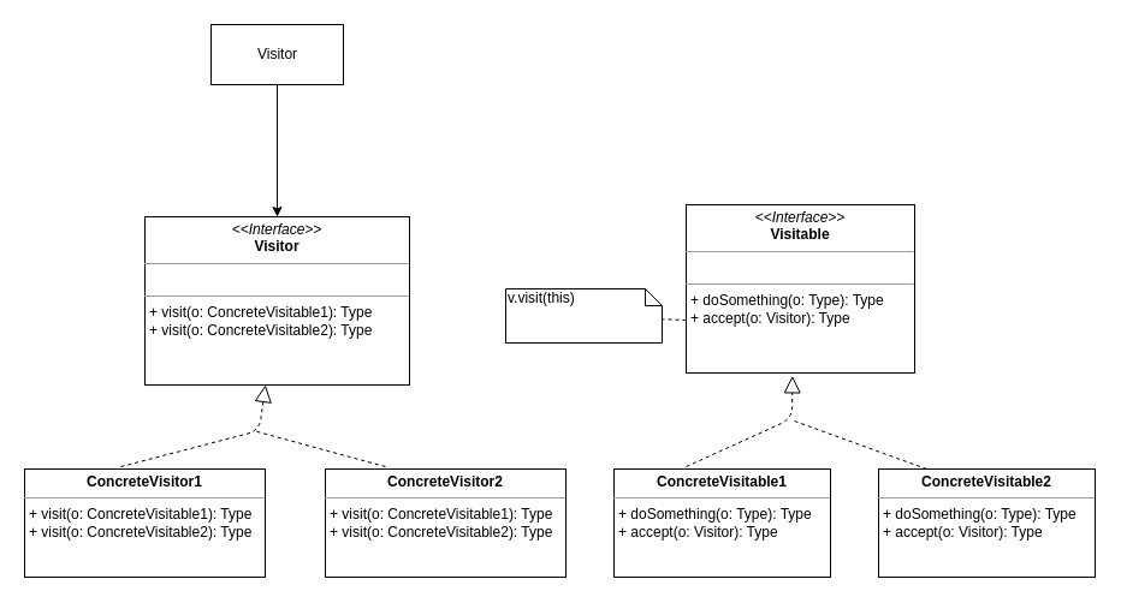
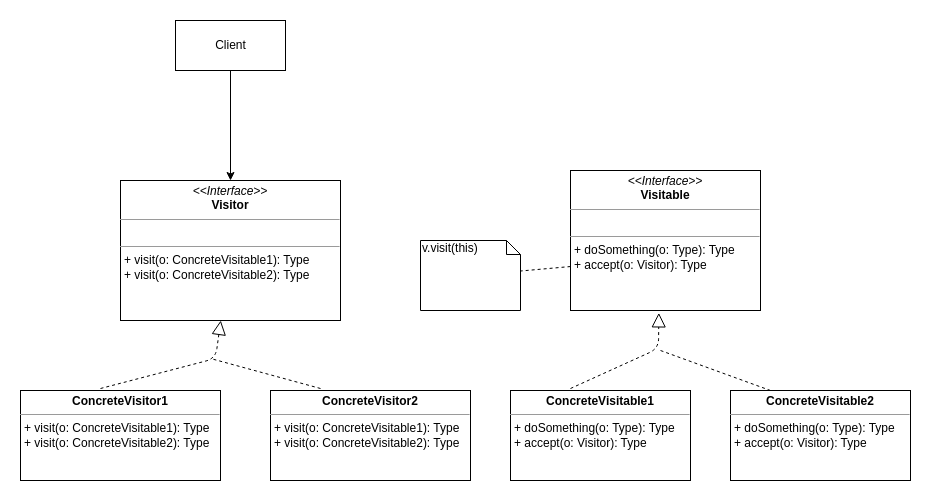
  <mxCell id="0" />
  <mxCell id="1" parent="0" />
  <mxCell id="2" value="&lt;p style=&quot;margin: 0px ; margin-top: 4px ; text-align: center&quot;&gt;&lt;i&gt;&amp;lt;&amp;lt;Interface&amp;gt;&amp;gt;&lt;/i&gt;&lt;br&gt;&lt;b&gt;Visitable&lt;/b&gt;&lt;/p&gt;&lt;hr size=&quot;1&quot;&gt;&lt;p style=&quot;margin: 0px ; margin-left: 4px&quot;&gt;&lt;br&gt;&lt;/p&gt;&lt;hr size=&quot;1&quot;&gt;&lt;p style=&quot;margin: 0px ; margin-left: 4px&quot;&gt;+ doSomething(o: Type): Type&lt;br&gt;+ accept(o: Visitor): Type&lt;/p&gt;" style="verticalAlign=top;align=left;overflow=fill;fontSize=12;fontFamily=Helvetica;html=1;" vertex="1" parent="1"><mxGeometry x="570" y="170" width="190" height="140" as="geometry" /></mxCell>
  <mxCell id="3" value="&lt;p style=&quot;margin: 0px ; margin-top: 4px ; text-align: center&quot;&gt;&lt;i&gt;&amp;lt;&amp;lt;Interface&amp;gt;&amp;gt;&lt;/i&gt;&lt;br&gt;&lt;b&gt;Visitor&lt;/b&gt;&lt;/p&gt;&lt;hr size=&quot;1&quot;&gt;&lt;p style=&quot;margin: 0px ; margin-left: 4px&quot;&gt;&lt;br&gt;&lt;/p&gt;&lt;hr size=&quot;1&quot;&gt;&lt;p style=&quot;margin: 0px ; margin-left: 4px&quot;&gt;+ visit(o:&amp;nbsp;&lt;span style=&quot;text-align: center&quot;&gt;ConcreteVisitable1&lt;/span&gt;): Type&lt;br&gt;&lt;/p&gt;&lt;p style=&quot;margin: 0px ; margin-left: 4px&quot;&gt;+ visit(o:&amp;nbsp;&lt;span style=&quot;text-align: center&quot;&gt;ConcreteVisitable2&lt;/span&gt;): Type&lt;br&gt;&lt;/p&gt;" style="verticalAlign=top;align=left;overflow=fill;fontSize=12;fontFamily=Helvetica;html=1;" vertex="1" parent="1"><mxGeometry x="120" y="180" width="220" height="140" as="geometry" /></mxCell>
  <mxCell id="4" value="&lt;p style=&quot;margin: 0px ; margin-top: 4px ; text-align: center&quot;&gt;&lt;b&gt;ConcreteVisitable2&lt;/b&gt;&lt;br&gt;&lt;/p&gt;&lt;hr size=&quot;1&quot;&gt;&lt;p style=&quot;margin: 0px ; margin-left: 4px&quot;&gt;&lt;/p&gt;&lt;p style=&quot;margin: 0px ; margin-left: 4px&quot;&gt;+ doSomething(o: Type): Type&lt;br&gt;+ accept(o: Visitor): Type&lt;br&gt;&lt;/p&gt;" style="verticalAlign=top;align=left;overflow=fill;fontSize=12;fontFamily=Helvetica;html=1;" vertex="1" parent="1"><mxGeometry x="730" y="390" width="180" height="90" as="geometry" /></mxCell>
  <mxCell id="5" value="&lt;p style=&quot;margin: 0px ; margin-top: 4px ; text-align: center&quot;&gt;&lt;b&gt;ConcreteVisitable1&lt;/b&gt;&lt;br&gt;&lt;/p&gt;&lt;hr size=&quot;1&quot;&gt;&lt;p style=&quot;margin: 0px ; margin-left: 4px&quot;&gt;&lt;/p&gt;&lt;p style=&quot;margin: 0px ; margin-left: 4px&quot;&gt;+ doSomething(o: Type): Type&lt;br&gt;+ accept(o: Visitor): Type&lt;br&gt;&lt;/p&gt;" style="verticalAlign=top;align=left;overflow=fill;fontSize=12;fontFamily=Helvetica;html=1;" vertex="1" parent="1"><mxGeometry x="510" y="390" width="180" height="90" as="geometry" /></mxCell>
  <mxCell id="6" value="&lt;p style=&quot;margin: 0px ; margin-top: 4px ; text-align: center&quot;&gt;&lt;b&gt;ConcreteVisitor2&lt;/b&gt;&lt;br&gt;&lt;/p&gt;&lt;hr size=&quot;1&quot;&gt;&lt;p style=&quot;margin: 0px ; margin-left: 4px&quot;&gt;&lt;/p&gt;&lt;p style=&quot;margin: 0px 0px 0px 4px&quot;&gt;+&amp;nbsp;visit(o:&amp;nbsp;&lt;span style=&quot;text-align: center&quot;&gt;ConcreteVisitable1&lt;/span&gt;): Type&lt;/p&gt;&lt;p style=&quot;margin: 0px 0px 0px 4px&quot;&gt;+ visit(o:&amp;nbsp;&lt;span style=&quot;text-align: center&quot;&gt;ConcreteVisitable2&lt;/span&gt;): Type&lt;/p&gt;" style="verticalAlign=top;align=left;overflow=fill;fontSize=12;fontFamily=Helvetica;html=1;" vertex="1" parent="1"><mxGeometry x="270" y="390" width="200" height="90" as="geometry" /></mxCell>
  <mxCell id="7" value="&lt;p style=&quot;margin: 0px ; margin-top: 4px ; text-align: center&quot;&gt;&lt;b&gt;ConcreteVisitor1&lt;/b&gt;&lt;/p&gt;&lt;hr size=&quot;1&quot;&gt;&lt;p style=&quot;margin: 0px ; margin-left: 4px&quot;&gt;&lt;/p&gt;&lt;p style=&quot;margin: 0px ; margin-left: 4px&quot;&gt;+&amp;nbsp;&lt;span&gt;visit(o:&amp;nbsp;&lt;/span&gt;&lt;span style=&quot;text-align: center&quot;&gt;ConcreteVisitable1&lt;/span&gt;&lt;span&gt;): Type&lt;/span&gt;&lt;/p&gt;&lt;p style=&quot;margin: 0px 0px 0px 4px&quot;&gt;+ visit(o:&amp;nbsp;&lt;span style=&quot;text-align: center&quot;&gt;ConcreteVisitable2&lt;/span&gt;): Type&lt;/p&gt;" style="verticalAlign=top;align=left;overflow=fill;fontSize=12;fontFamily=Helvetica;html=1;" vertex="1" parent="1"><mxGeometry x="20" y="390" width="200" height="90" as="geometry" /></mxCell>
  <mxCell id="8" style="edgeStyle=orthogonalEdgeStyle;rounded=0;orthogonalLoop=1;jettySize=auto;html=1;exitX=0.5;exitY=1;exitDx=0;exitDy=0;entryX=0.5;entryY=0;entryDx=0;entryDy=0;" edge="1" parent="1" source="9" target="3"><mxGeometry relative="1" as="geometry" /></mxCell>
- <mxCell id="9" value="Visitor" style="html=1;" vertex="1" parent="1"><mxGeometry x="175" y="20" width="110" height="50" as="geometry" /></mxCell>
+ <mxCell id="9" value="Client" style="html=1;" vertex="1" parent="1"><mxGeometry x="175" y="20" width="110" height="50" as="geometry" /></mxCell>
  <mxCell id="10" value="" style="endArrow=block;dashed=1;endFill=0;endSize=12;html=1;" edge="1" parent="1" target="3"><mxGeometry width="160" relative="1" as="geometry"><mxPoint x="100" y="388" as="sourcePoint" /><mxPoint x="420" y="348" as="targetPoint" /><Array as="points"><mxPoint x="215" y="358" /></Array></mxGeometry></mxCell>
  <mxCell id="11" value="" style="endArrow=block;dashed=1;endFill=0;endSize=12;html=1;entryX=0.465;entryY=1.017;entryDx=0;entryDy=0;entryPerimeter=0;" edge="1" parent="1" target="2"><mxGeometry width="160" relative="1" as="geometry"><mxPoint x="570" y="388" as="sourcePoint" /><mxPoint x="480" y="320" as="targetPoint" /><Array as="points"><mxPoint x="658" y="348" /></Array></mxGeometry></mxCell>
  <mxCell id="12" value="" style="endArrow=none;dashed=1;html=1;" edge="1" parent="1"><mxGeometry width="50" height="50" relative="1" as="geometry"><mxPoint x="320" y="388" as="sourcePoint" /><mxPoint x="210" y="358" as="targetPoint" /></mxGeometry></mxCell>
  <mxCell id="13" value="" style="endArrow=none;dashed=1;html=1;" edge="1" parent="1"><mxGeometry width="50" height="50" relative="1" as="geometry"><mxPoint x="770" y="390" as="sourcePoint" /><mxPoint x="660" y="350" as="targetPoint" /></mxGeometry></mxCell>
  <mxCell id="14" value="" style="endArrow=none;dashed=1;html=1;exitX=0;exitY=0.686;exitDx=0;exitDy=0;exitPerimeter=0;" edge="1" parent="1" source="2" target="15"><mxGeometry width="50" height="50" relative="1" as="geometry"><mxPoint x="480" y="278" as="sourcePoint" /><mxPoint x="530" y="228" as="targetPoint" /></mxGeometry></mxCell>
- <mxCell id="15" value="v.visit(this)" style="shape=note;whiteSpace=wrap;html=1;size=14;verticalAlign=top;align=left;spacingTop=-6;" vertex="1" parent="1"><mxGeometry x="420" y="240" width="130" height="45" as="geometry" /></mxCell>
+ <mxCell id="15" value="v.visit(this)" style="shape=note;whiteSpace=wrap;html=1;size=14;verticalAlign=top;align=left;spacingTop=-6;" vertex="1" parent="1"><mxGeometry x="420" y="240" width="100" height="70" as="geometry" /></mxCell>
